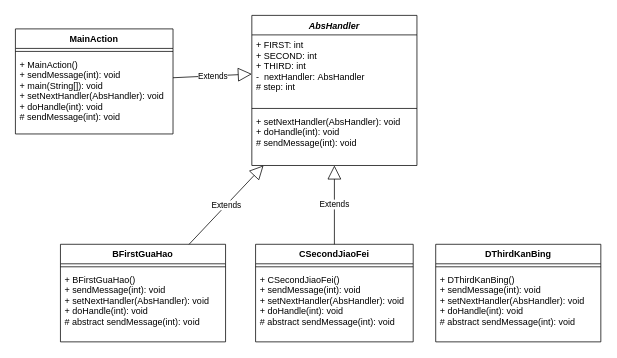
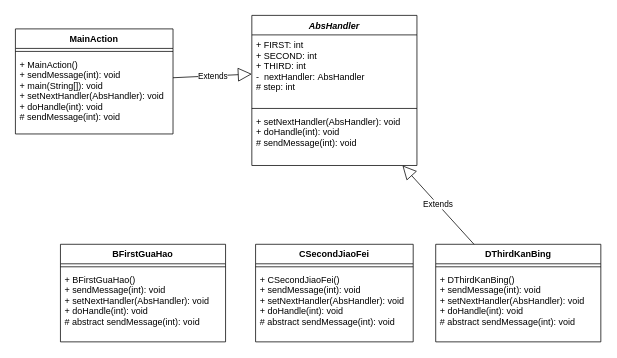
  <mxCell id="0" />
  <mxCell id="1" parent="0" />
  <mxCell id="2" value="AbsHandler" style="swimlane;fontStyle=3;align=center;verticalAlign=top;childLayout=stackLayout;horizontal=1;startSize=26;horizontalStack=0;resizeParent=1;resizeParentMax=0;resizeLast=0;collapsible=1;marginBottom=0;" parent="1" vertex="1"><mxGeometry x="335" y="20" width="220" height="200" as="geometry" /></mxCell>
  <mxCell id="3" value="+ FIRST: int&#10;+ SECOND: int&#10;+ THIRD: int&#10;-  nextHandler: AbsHandler&#10;# step: int" style="text;strokeColor=none;fillColor=none;align=left;verticalAlign=top;spacingLeft=4;spacingRight=4;overflow=hidden;rotatable=0;points=[[0,0.5],[1,0.5]];portConstraint=eastwest;fontStyle=0" parent="2" vertex="1"><mxGeometry y="26" width="220" height="94" as="geometry" /></mxCell>
  <mxCell id="4" value="" style="line;strokeWidth=1;fillColor=none;align=left;verticalAlign=middle;spacingTop=-1;spacingLeft=3;spacingRight=3;rotatable=0;labelPosition=right;points=[];portConstraint=eastwest;" parent="2" vertex="1"><mxGeometry y="120" width="220" height="8" as="geometry" /></mxCell>
  <mxCell id="5" value="+ setNextHandler(AbsHandler): void&#10;+ doHandle(int): void&#10;# sendMessage(int): void" style="text;strokeColor=none;fillColor=none;align=left;verticalAlign=top;spacingLeft=4;spacingRight=4;overflow=hidden;rotatable=0;points=[[0,0.5],[1,0.5]];portConstraint=eastwest;" parent="2" vertex="1"><mxGeometry y="128" width="220" height="72" as="geometry" /></mxCell>
  <mxCell id="6" value="BFirstGuaHao" style="swimlane;fontStyle=1;align=center;verticalAlign=top;childLayout=stackLayout;horizontal=1;startSize=26;horizontalStack=0;resizeParent=1;resizeParentMax=0;resizeLast=0;collapsible=1;marginBottom=0;" parent="1" vertex="1"><mxGeometry x="80" y="325" width="220" height="130" as="geometry" /></mxCell>
  <mxCell id="7" value="" style="line;strokeWidth=1;fillColor=none;align=left;verticalAlign=middle;spacingTop=-1;spacingLeft=3;spacingRight=3;rotatable=0;labelPosition=right;points=[];portConstraint=eastwest;" parent="6" vertex="1"><mxGeometry y="26" width="220" height="8" as="geometry" /></mxCell>
  <mxCell id="8" value="+ BFirstGuaHao()&#10;+ sendMessage(int): void&#10;+ setNextHandler(AbsHandler): void&#10;+ doHandle(int): void&#10;# abstract sendMessage(int): void" style="text;strokeColor=none;fillColor=none;align=left;verticalAlign=top;spacingLeft=4;spacingRight=4;overflow=hidden;rotatable=0;points=[[0,0.5],[1,0.5]];portConstraint=eastwest;" parent="6" vertex="1"><mxGeometry y="34" width="220" height="96" as="geometry" /></mxCell>
  <mxCell id="9" value="CSecondJiaoFei" style="swimlane;fontStyle=1;align=center;verticalAlign=top;childLayout=stackLayout;horizontal=1;startSize=26;horizontalStack=0;resizeParent=1;resizeParentMax=0;resizeLast=0;collapsible=1;marginBottom=0;" parent="1" vertex="1"><mxGeometry x="340" y="325" width="210" height="130" as="geometry"><mxRectangle x="350" y="495" width="130" height="26" as="alternateBounds" /></mxGeometry></mxCell>
  <mxCell id="10" value="" style="line;strokeWidth=1;fillColor=none;align=left;verticalAlign=middle;spacingTop=-1;spacingLeft=3;spacingRight=3;rotatable=0;labelPosition=right;points=[];portConstraint=eastwest;" parent="9" vertex="1"><mxGeometry y="26" width="210" height="8" as="geometry" /></mxCell>
  <mxCell id="11" value="+ CSecondJiaoFei()&#10;+ sendMessage(int): void&#10;+ setNextHandler(AbsHandler): void&#10;+ doHandle(int): void&#10;# abstract sendMessage(int): void" style="text;strokeColor=none;fillColor=none;align=left;verticalAlign=top;spacingLeft=4;spacingRight=4;overflow=hidden;rotatable=0;points=[[0,0.5],[1,0.5]];portConstraint=eastwest;" parent="9" vertex="1"><mxGeometry y="34" width="210" height="96" as="geometry" /></mxCell>
  <mxCell id="12" value="DThirdKanBing" style="swimlane;fontStyle=1;align=center;verticalAlign=top;childLayout=stackLayout;horizontal=1;startSize=26;horizontalStack=0;resizeParent=1;resizeParentMax=0;resizeLast=0;collapsible=1;marginBottom=0;" parent="1" vertex="1"><mxGeometry x="580" y="325" width="220" height="130" as="geometry" /></mxCell>
  <mxCell id="13" value="" style="line;strokeWidth=1;fillColor=none;align=left;verticalAlign=middle;spacingTop=-1;spacingLeft=3;spacingRight=3;rotatable=0;labelPosition=right;points=[];portConstraint=eastwest;" parent="12" vertex="1"><mxGeometry y="26" width="220" height="8" as="geometry" /></mxCell>
  <mxCell id="14" value="+ DThirdKanBing()&#10;+ sendMessage(int): void&#10;+ setNextHandler(AbsHandler): void&#10;+ doHandle(int): void&#10;# abstract sendMessage(int): void" style="text;strokeColor=none;fillColor=none;align=left;verticalAlign=top;spacingLeft=4;spacingRight=4;overflow=hidden;rotatable=0;points=[[0,0.5],[1,0.5]];portConstraint=eastwest;" parent="12" vertex="1"><mxGeometry y="34" width="220" height="96" as="geometry" /></mxCell>
  <mxCell id="15" value="MainAction" style="swimlane;fontStyle=1;align=center;verticalAlign=top;childLayout=stackLayout;horizontal=1;startSize=26;horizontalStack=0;resizeParent=1;resizeParentMax=0;resizeLast=0;collapsible=1;marginBottom=0;" parent="1" vertex="1"><mxGeometry x="20" y="38" width="210" height="140" as="geometry" /></mxCell>
  <mxCell id="16" value="" style="line;strokeWidth=1;fillColor=none;align=left;verticalAlign=middle;spacingTop=-1;spacingLeft=3;spacingRight=3;rotatable=0;labelPosition=right;points=[];portConstraint=eastwest;" parent="15" vertex="1"><mxGeometry y="26" width="210" height="8" as="geometry" /></mxCell>
  <mxCell id="17" value="+ MainAction()&#10;+ sendMessage(int): void&#10;+ main(String[]): void&#10;+ setNextHandler(AbsHandler): void&#10;+ doHandle(int): void&#10;# sendMessage(int): void" style="text;strokeColor=none;fillColor=none;align=left;verticalAlign=top;spacingLeft=4;spacingRight=4;overflow=hidden;rotatable=0;points=[[0,0.5],[1,0.5]];portConstraint=eastwest;" parent="15" vertex="1"><mxGeometry y="34" width="210" height="106" as="geometry" /></mxCell>
  <mxCell id="18" value="Extends" style="endArrow=block;endSize=16;endFill=0;html=1;rounded=0;" parent="1" source="15" target="3" edge="1"><mxGeometry width="160" relative="1" as="geometry"><mxPoint x="170" y="120" as="sourcePoint" /><mxPoint x="330" y="120" as="targetPoint" /></mxGeometry></mxCell>
- <mxCell id="19" value="Extends" style="endArrow=block;endSize=16;endFill=0;html=1;rounded=0;" parent="1" source="6" target="2" edge="1"><mxGeometry width="160" relative="1" as="geometry"><mxPoint x="250" y="290" as="sourcePoint" /><mxPoint x="410" y="290" as="targetPoint" /></mxGeometry></mxCell>
- <mxCell id="20" value="Extends" style="endArrow=block;endSize=16;endFill=0;html=1;rounded=0;exitX=0.5;exitY=0;exitDx=0;exitDy=0;" parent="1" source="9" target="2" edge="1"><mxGeometry width="160" relative="1" as="geometry"><mxPoint x="480" y="280" as="sourcePoint" /><mxPoint x="640" y="280" as="targetPoint" /></mxGeometry></mxCell>
+ <mxCell id="21" value="Extends" style="endArrow=block;endSize=16;endFill=0;html=1;rounded=0;" parent="1" source="12" target="2" edge="1"><mxGeometry width="160" relative="1" as="geometry"><mxPoint x="650" y="270" as="sourcePoint" /><mxPoint x="810" y="270" as="targetPoint" /></mxGeometry></mxCell>
